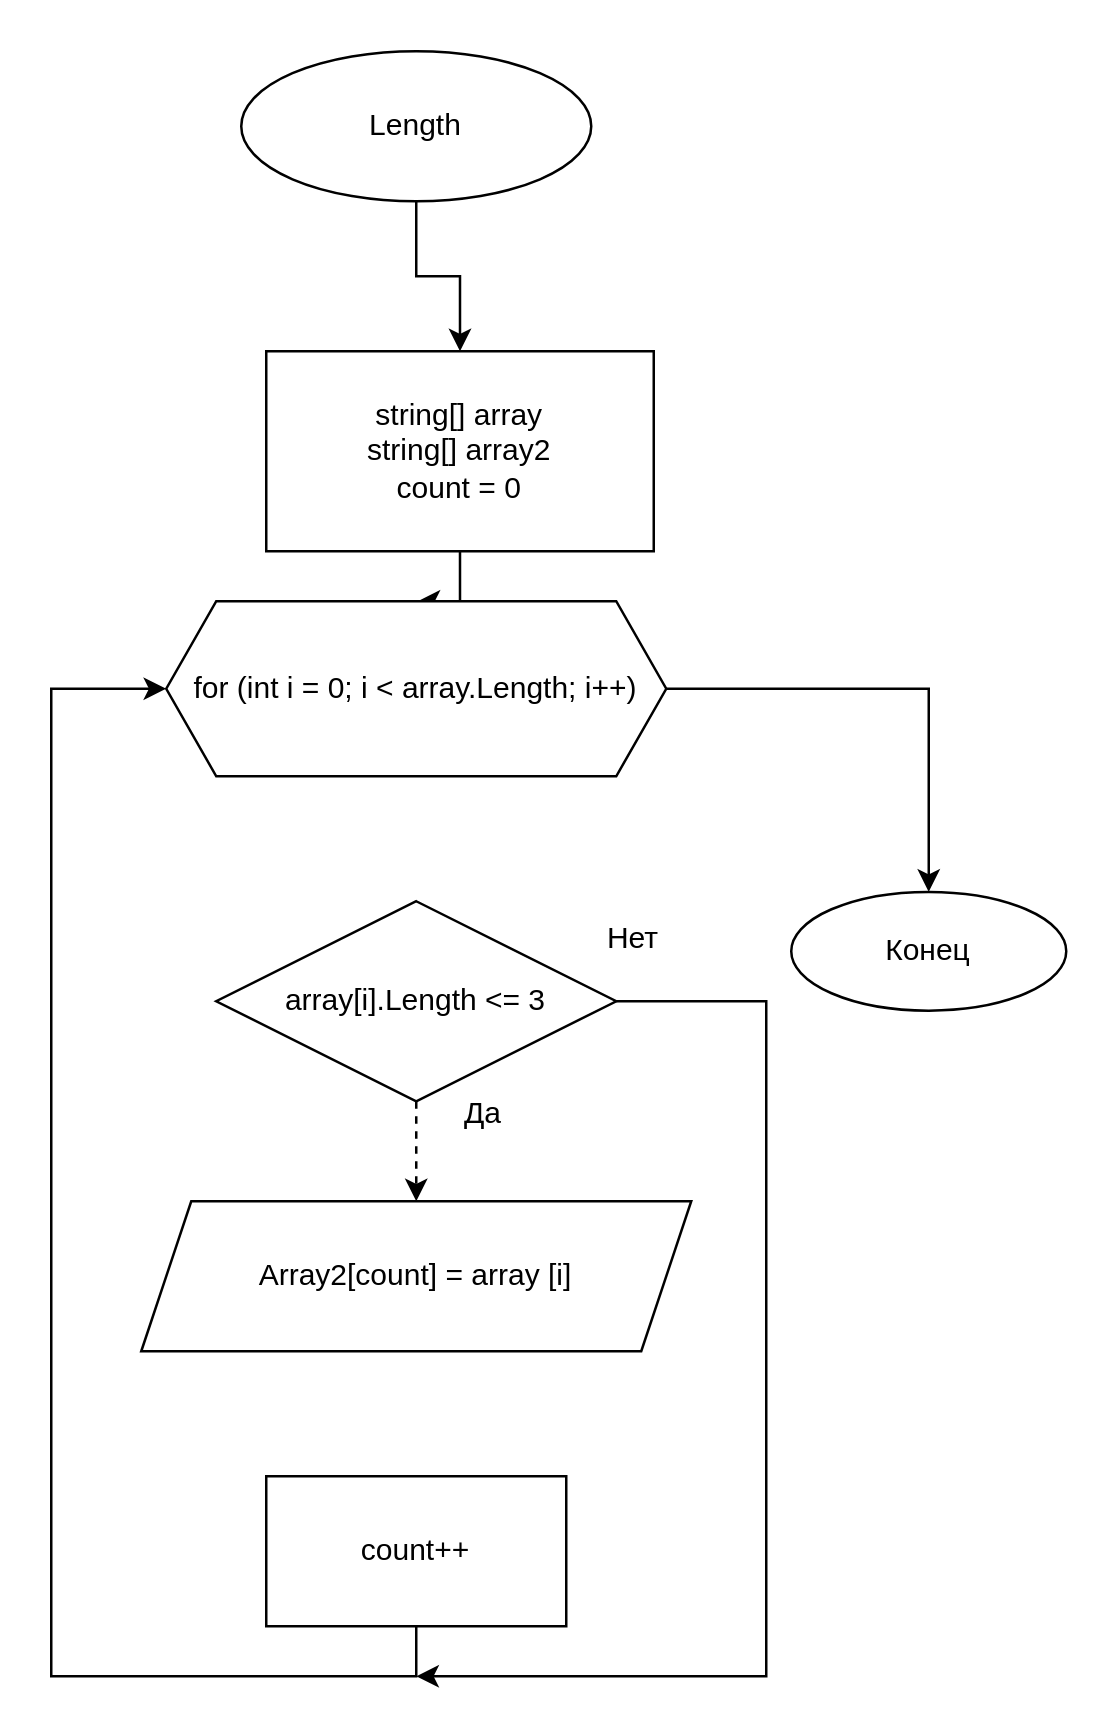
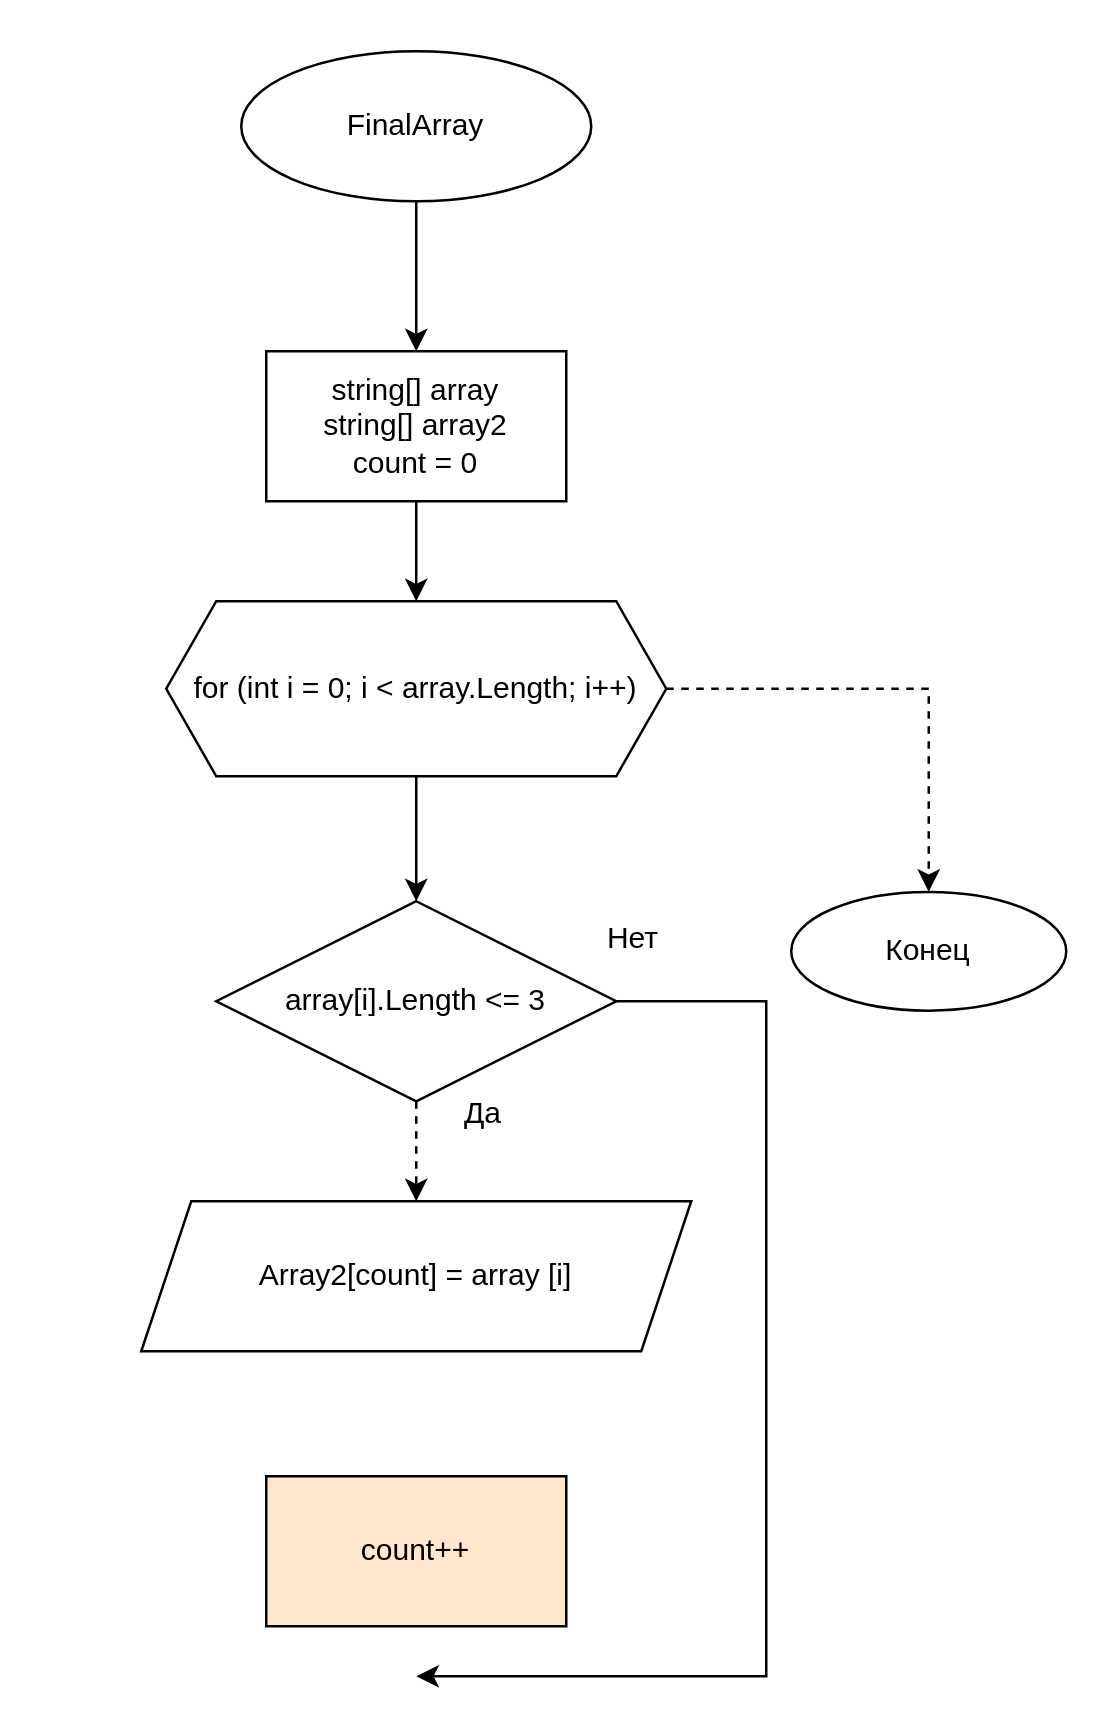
  <mxCell id="0" />
  <mxCell id="1" parent="0" />
  <mxCell id="2" style="edgeStyle=orthogonalEdgeStyle;rounded=0;orthogonalLoop=1;jettySize=auto;html=1;entryX=0.5;entryY=0;entryDx=0;entryDy=0;" edge="1" parent="1" source="3" target="5"><mxGeometry relative="1" as="geometry" /></mxCell>
- <mxCell id="3" value="Length" style="ellipse;whiteSpace=wrap;html=1;" vertex="1" parent="1"><mxGeometry x="96" y="20" width="140" height="60" as="geometry" /></mxCell>
+ <mxCell id="3" value="FinalArray" style="ellipse;whiteSpace=wrap;html=1;" vertex="1" parent="1"><mxGeometry x="96" y="20" width="140" height="60" as="geometry" /></mxCell>
  <mxCell id="4" style="edgeStyle=orthogonalEdgeStyle;rounded=0;orthogonalLoop=1;jettySize=auto;html=1;entryX=0.5;entryY=0;entryDx=0;entryDy=0;" edge="1" parent="1" source="5"><mxGeometry relative="1" as="geometry"><mxPoint x="166" y="240" as="targetPoint" /></mxGeometry></mxCell>
- <mxCell id="5" value="string[] array&lt;br&gt;string[] array2&lt;br&gt;count = 0" style="rounded=0;whiteSpace=wrap;html=1;" vertex="1" parent="1"><mxGeometry x="106" y="140" width="155" height="80" as="geometry" /></mxCell>
- <mxCell id="7" value="" style="edgeStyle=orthogonalEdgeStyle;rounded=0;orthogonalLoop=1;jettySize=auto;html=1;fontSize=12;" edge="1" parent="1" source="8" target="17"><mxGeometry relative="1" as="geometry" /></mxCell>
+ <mxCell id="5" value="string[] array&lt;br&gt;string[] array2&lt;br&gt;count = 0" style="rounded=0;whiteSpace=wrap;html=1;" vertex="1" parent="1"><mxGeometry x="106" y="140" width="120" height="60" as="geometry" /></mxCell>
+ <mxCell id="6" value="" style="edgeStyle=orthogonalEdgeStyle;rounded=0;orthogonalLoop=1;jettySize=auto;html=1;fontSize=12;" edge="1" parent="1" source="8" target="11"><mxGeometry relative="1" as="geometry" /></mxCell>
+ <mxCell id="7" value="" style="edgeStyle=orthogonalEdgeStyle;rounded=0;orthogonalLoop=1;jettySize=auto;html=1;fontSize=12;dashed=1;" edge="1" parent="1" source="8" target="17"><mxGeometry relative="1" as="geometry" /></mxCell>
  <mxCell id="8" value="&lt;span style=&quot;text-align: left&quot;&gt;&lt;font style=&quot;font-size: 12px&quot;&gt;for (int i = 0; i &amp;lt; array.Length; i++)&lt;/font&gt;&lt;/span&gt;" style="shape=hexagon;perimeter=hexagonPerimeter2;whiteSpace=wrap;html=1;fixedSize=1;fontSize=10;" vertex="1" parent="1"><mxGeometry x="66" y="240" width="200" height="70" as="geometry" /></mxCell>
  <mxCell id="9" style="edgeStyle=orthogonalEdgeStyle;rounded=0;orthogonalLoop=1;jettySize=auto;html=1;entryX=0.5;entryY=0;entryDx=0;entryDy=0;dashed=1;" edge="1" parent="1" source="11" target="12"><mxGeometry relative="1" as="geometry" /></mxCell>
  <mxCell id="10" style="edgeStyle=orthogonalEdgeStyle;rounded=0;orthogonalLoop=1;jettySize=auto;html=1;" edge="1" parent="1" source="11"><mxGeometry relative="1" as="geometry"><mxPoint x="166" y="670" as="targetPoint" /><Array as="points"><mxPoint x="306" y="400" /><mxPoint x="306" y="670" /></Array></mxGeometry></mxCell>
  <mxCell id="11" value="array[i].Length &amp;lt;= 3" style="rhombus;whiteSpace=wrap;html=1;" vertex="1" parent="1"><mxGeometry x="86" y="360" width="160" height="80" as="geometry" /></mxCell>
  <mxCell id="12" value="Array2[count] = array [i]" style="shape=parallelogram;perimeter=parallelogramPerimeter;whiteSpace=wrap;html=1;fixedSize=1;" vertex="1" parent="1"><mxGeometry x="56" y="480" width="220" height="60" as="geometry" /></mxCell>
- <mxCell id="13" style="edgeStyle=orthogonalEdgeStyle;rounded=0;orthogonalLoop=1;jettySize=auto;html=1;exitX=0.5;exitY=1;exitDx=0;exitDy=0;entryX=0;entryY=0.5;entryDx=0;entryDy=0;" edge="1" parent="1" source="14" target="8"><mxGeometry relative="1" as="geometry"><mxPoint x="0" y="590" as="targetPoint" /><Array as="points"><mxPoint x="166" y="670" /><mxPoint x="20" y="670" /><mxPoint x="20" y="275" /></Array></mxGeometry></mxCell>
- <mxCell id="14" value="count++" style="rounded=0;whiteSpace=wrap;html=1;" vertex="1" parent="1"><mxGeometry x="106" y="590" width="120" height="60" as="geometry" /></mxCell>
+ <mxCell id="14" value="count++" style="rounded=0;whiteSpace=wrap;html=1;fillColor=#ffe6cc;" vertex="1" parent="1"><mxGeometry x="106" y="590" width="120" height="60" as="geometry" /></mxCell>
  <mxCell id="15" value="Нет" style="text;html=1;strokeColor=none;fillColor=none;align=center;verticalAlign=middle;whiteSpace=wrap;rounded=0;fontSize=12;" vertex="1" parent="1"><mxGeometry x="223" y="360" width="60" height="30" as="geometry" /></mxCell>
  <mxCell id="16" value="Да" style="text;html=1;strokeColor=none;fillColor=none;align=center;verticalAlign=middle;whiteSpace=wrap;rounded=0;fontSize=12;" vertex="1" parent="1"><mxGeometry x="163" y="430" width="60" height="30" as="geometry" /></mxCell>
  <mxCell id="17" value="Конец" style="ellipse;whiteSpace=wrap;html=1;" vertex="1" parent="1"><mxGeometry x="316" y="356.25" width="110" height="47.5" as="geometry" /></mxCell>
